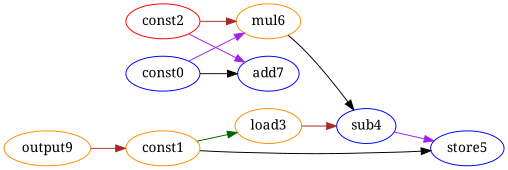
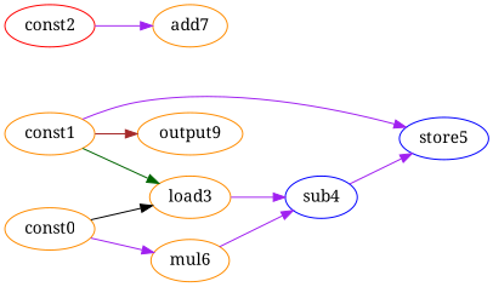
  digraph {
    fontname="Noto Serif"
    rankdir=LR
    node [color=darkorange fontname="Noto Serif" opcode=const]
    edge [color=purple fontname="Noto Serif" operand=0]
    mul6 [opcode=mul]
-   const0 [color=blue]
-   add7 [color=blue opcode=add]
+   const0
+   add7 [opcode=add]
    sub4 [color=blue opcode=sub]
    const1
    load3 [opcode=load]
    store5 [color=blue opcode=store]
    output9 [opcode=output]
    const2 [color=red]
-   mul6 -> sub4 [color=black operand=1]
+   mul6 -> sub4 [operand=1]
    const0 -> mul6
-   const0 -> add7 [color=black]
+   const0 -> load3 [color=black]
    sub4 -> store5 [operand=1]
    const1 -> load3 [color=darkgreen]
-   const1 -> store5 [color=black]
-   output9 -> const1 [color=brown]
-   load3 -> sub4 [color=brown]
-   const2 -> mul6 [color=brown operand=1]
+   const1 -> store5
+   const1 -> output9 [color=brown]
+   load3 -> sub4
    const2 -> add7 [operand=1]
  }
